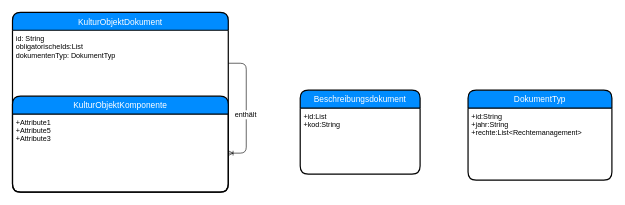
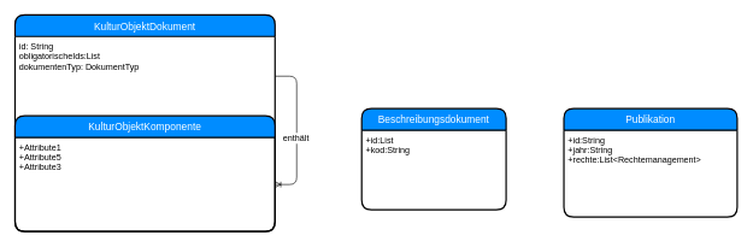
  <mxCell id="0" />
  <mxCell id="1" parent="0" />
  <mxCell id="2" value="KulturObjektDokument" style="swimlane;childLayout=stackLayout;horizontal=1;startSize=30;horizontalStack=0;fillColor=#008cff;fontColor=#FFFFFF;rounded=1;fontSize=14;fontStyle=0;strokeWidth=2;resizeParent=0;resizeLast=1;shadow=0;dashed=0;align=center;" parent="1" vertex="1"><mxGeometry x="20" y="20" width="360" height="300" as="geometry" /></mxCell>
  <mxCell id="3" value="id: String&#10;obligatorischeIds:List&#10;dokumentenTyp: DokumentTyp&#10;" style="align=left;strokeColor=none;fillColor=none;spacingLeft=4;fontSize=12;verticalAlign=top;resizable=0;rotatable=0;part=1;" parent="2" vertex="1"><mxGeometry y="30" width="360" height="110" as="geometry" /></mxCell>
  <mxCell id="4" value="" style="edgeStyle=entityRelationEdgeStyle;fontSize=12;html=1;endArrow=ERoneToMany;exitX=1;exitY=0.5;exitDx=0;exitDy=0;" parent="2" source="3" target="7" edge="1"><mxGeometry width="100" height="100" relative="1" as="geometry"><mxPoint x="140" y="150" as="sourcePoint" /><mxPoint x="240" y="50" as="targetPoint" /></mxGeometry></mxCell>
  <mxCell id="5" value="enthält" style="text;html=1;resizable=0;points=[];align=center;verticalAlign=middle;labelBackgroundColor=#ffffff;" parent="4" vertex="1" connectable="0"><mxGeometry x="0.095" y="-2" relative="1" as="geometry"><mxPoint as="offset" /></mxGeometry></mxCell>
  <mxCell id="6" value="KulturObjektKomponente" style="swimlane;childLayout=stackLayout;horizontal=1;startSize=30;horizontalStack=0;fillColor=#008cff;fontColor=#FFFFFF;rounded=1;fontSize=14;fontStyle=0;strokeWidth=2;resizeParent=0;resizeLast=1;shadow=0;dashed=0;align=center;" parent="2" vertex="1"><mxGeometry y="140" width="360" height="160" as="geometry" /></mxCell>
  <mxCell id="7" value="+Attribute1&#10;+Attribute5&#10;+Attribute3" style="align=left;strokeColor=none;fillColor=none;spacingLeft=4;fontSize=12;verticalAlign=top;resizable=0;rotatable=0;part=1;" parent="6" vertex="1"><mxGeometry y="30" width="360" height="130" as="geometry" /></mxCell>
  <mxCell id="8" value="Beschreibungsdokument" style="swimlane;childLayout=stackLayout;horizontal=1;startSize=30;horizontalStack=0;fillColor=#008cff;fontColor=#FFFFFF;rounded=1;fontSize=14;fontStyle=0;strokeWidth=2;resizeParent=0;resizeLast=1;shadow=0;dashed=0;align=center;" vertex="1" parent="1"><mxGeometry x="500" y="150" width="200" height="140" as="geometry" /></mxCell>
  <mxCell id="9" value="+id:List&#10;+kod:String" style="align=left;strokeColor=none;fillColor=none;spacingLeft=4;fontSize=12;verticalAlign=top;resizable=0;rotatable=0;part=1;" vertex="1" parent="8"><mxGeometry y="30" width="200" height="110" as="geometry" /></mxCell>
- <mxCell id="10" value="DokumentTyp" style="swimlane;childLayout=stackLayout;horizontal=1;startSize=30;horizontalStack=0;fillColor=#008cff;fontColor=#FFFFFF;rounded=1;fontSize=14;fontStyle=0;strokeWidth=2;resizeParent=0;resizeLast=1;shadow=0;dashed=0;align=center;" vertex="1" parent="1"><mxGeometry x="780" y="150" width="240" height="150" as="geometry" /></mxCell>
+ <mxCell id="10" value="Publikation" style="swimlane;childLayout=stackLayout;horizontal=1;startSize=30;horizontalStack=0;fillColor=#008cff;fontColor=#FFFFFF;rounded=1;fontSize=14;fontStyle=0;strokeWidth=2;resizeParent=0;resizeLast=1;shadow=0;dashed=0;align=center;" vertex="1" parent="1"><mxGeometry x="780" y="150" width="240" height="150" as="geometry" /></mxCell>
  <mxCell id="11" value="+id:String&#10;+jahr:String&#10;+rechte:List&lt;Rechtemanagement&gt;&#10;" style="align=left;strokeColor=none;fillColor=none;spacingLeft=4;fontSize=12;verticalAlign=top;resizable=0;rotatable=0;part=1;" vertex="1" parent="10"><mxGeometry y="30" width="240" height="120" as="geometry" /></mxCell>
